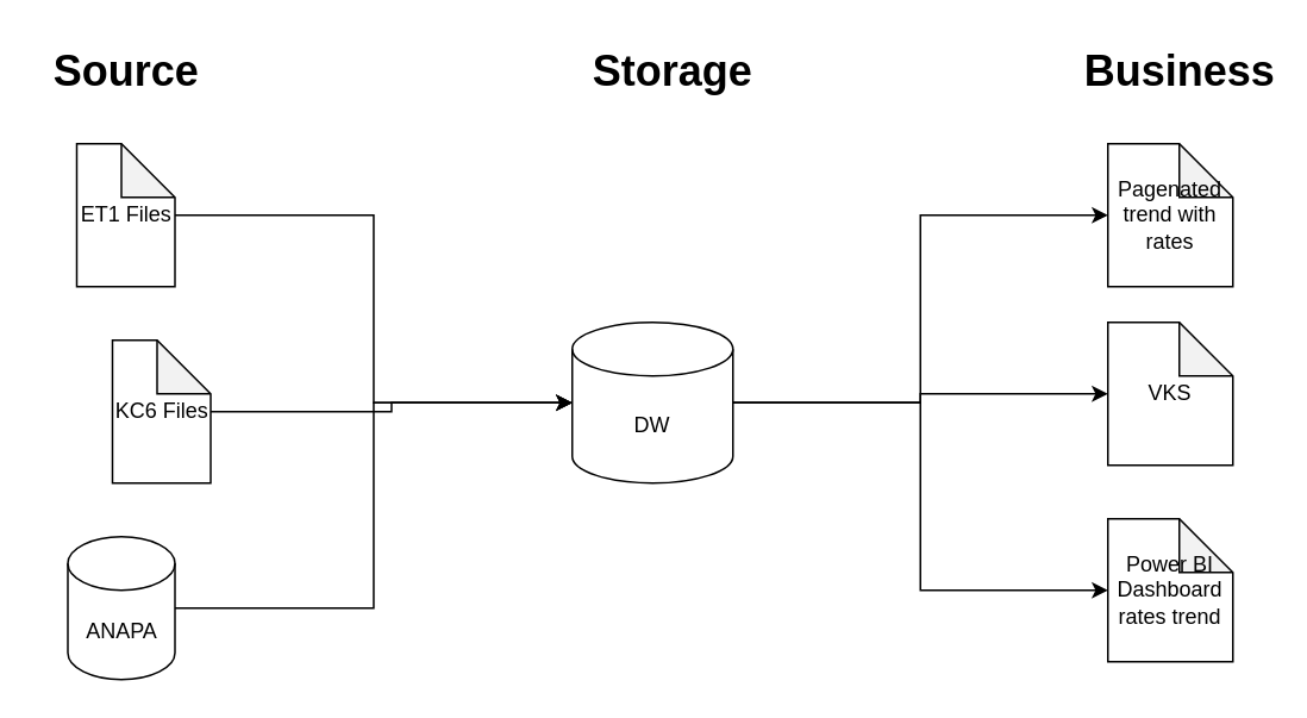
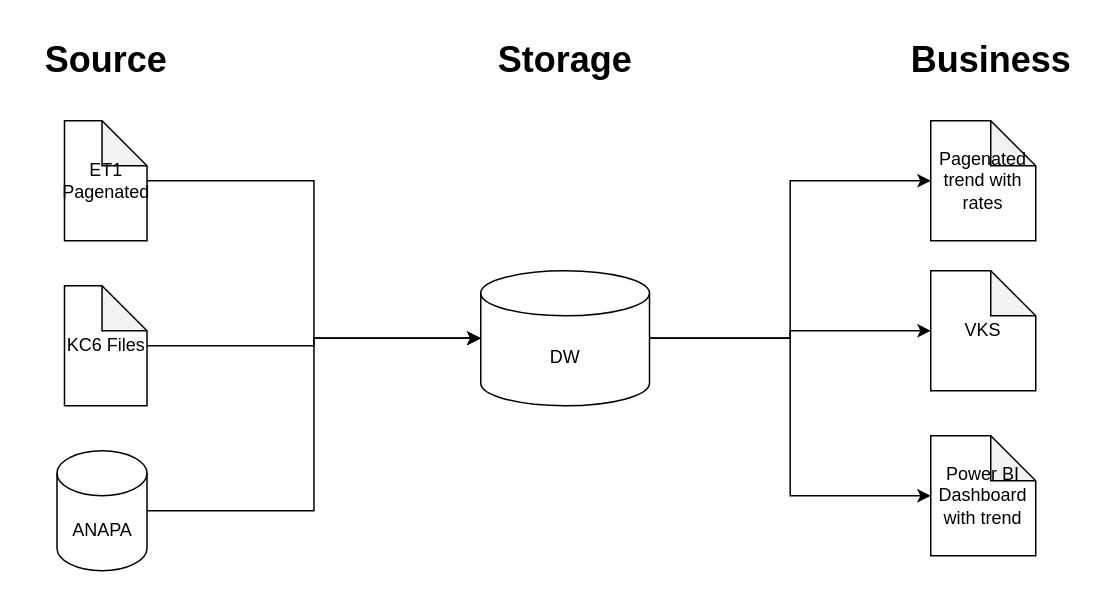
  <mxCell id="0" />
  <mxCell id="1" parent="0" />
  <mxCell id="2" value="Source" style="text;strokeColor=none;fillColor=none;html=1;fontSize=24;fontStyle=1;verticalAlign=middle;align=center;" vertex="1" parent="1"><mxGeometry x="20" y="20" width="100" height="40" as="geometry" /></mxCell>
  <mxCell id="3" style="edgeStyle=orthogonalEdgeStyle;rounded=0;orthogonalLoop=1;jettySize=auto;html=1;entryX=0;entryY=0.5;entryDx=0;entryDy=0;entryPerimeter=0;" edge="1" parent="1" source="4" target="12"><mxGeometry relative="1" as="geometry" /></mxCell>
- <mxCell id="4" value="ЕТ1 Files" style="shape=note;whiteSpace=wrap;html=1;backgroundOutline=1;darkOpacity=0.05;" vertex="1" parent="1"><mxGeometry x="42.5" y="80" width="55" height="80" as="geometry" /></mxCell>
+ <mxCell id="4" value="ЕТ1 Pagenated" style="shape=note;whiteSpace=wrap;html=1;backgroundOutline=1;darkOpacity=0.05;" vertex="1" parent="1"><mxGeometry x="42.5" y="80" width="55" height="80" as="geometry" /></mxCell>
  <mxCell id="5" style="edgeStyle=orthogonalEdgeStyle;rounded=0;orthogonalLoop=1;jettySize=auto;html=1;" edge="1" parent="1" source="6" target="12"><mxGeometry relative="1" as="geometry" /></mxCell>
- <mxCell id="6" value="KC6 Files" style="shape=note;whiteSpace=wrap;html=1;backgroundOutline=1;darkOpacity=0.05;" vertex="1" parent="1"><mxGeometry x="62.5" y="190" width="55" height="80" as="geometry" /></mxCell>
+ <mxCell id="6" value="KC6 Files" style="shape=note;whiteSpace=wrap;html=1;backgroundOutline=1;darkOpacity=0.05;" vertex="1" parent="1"><mxGeometry x="42.5" y="190" width="55" height="80" as="geometry" /></mxCell>
  <mxCell id="7" style="edgeStyle=orthogonalEdgeStyle;rounded=0;orthogonalLoop=1;jettySize=auto;html=1;entryX=0;entryY=0.5;entryDx=0;entryDy=0;entryPerimeter=0;" edge="1" parent="1" source="8" target="12"><mxGeometry relative="1" as="geometry" /></mxCell>
  <mxCell id="8" value="ANAPA" style="shape=cylinder3;whiteSpace=wrap;html=1;boundedLbl=1;backgroundOutline=1;size=15;" vertex="1" parent="1"><mxGeometry x="37.5" y="300" width="60" height="80" as="geometry" /></mxCell>
  <mxCell id="9" style="edgeStyle=orthogonalEdgeStyle;rounded=0;orthogonalLoop=1;jettySize=auto;html=1;entryX=0;entryY=0.5;entryDx=0;entryDy=0;entryPerimeter=0;" edge="1" parent="1" source="12" target="15"><mxGeometry relative="1" as="geometry"><mxPoint x="600" y="120" as="targetPoint" /></mxGeometry></mxCell>
  <mxCell id="10" style="edgeStyle=orthogonalEdgeStyle;rounded=0;orthogonalLoop=1;jettySize=auto;html=1;entryX=0;entryY=0.5;entryDx=0;entryDy=0;entryPerimeter=0;" edge="1" parent="1" source="12" target="16"><mxGeometry relative="1" as="geometry" /></mxCell>
  <mxCell id="11" style="edgeStyle=orthogonalEdgeStyle;rounded=0;orthogonalLoop=1;jettySize=auto;html=1;" edge="1" parent="1" source="12" target="17"><mxGeometry relative="1" as="geometry" /></mxCell>
- <mxCell id="12" value="DW" style="shape=cylinder3;whiteSpace=wrap;html=1;boundedLbl=1;backgroundOutline=1;size=15;" vertex="1" parent="1"><mxGeometry x="320" y="180" width="90" height="90" as="geometry" /></mxCell>
+ <mxCell id="12" value="DW" style="shape=cylinder3;whiteSpace=wrap;html=1;boundedLbl=1;backgroundOutline=1;size=15;" vertex="1" parent="1"><mxGeometry x="320" y="180" width="112.5" height="90" as="geometry" /></mxCell>
  <mxCell id="13" value="Storage" style="text;strokeColor=none;fillColor=none;html=1;fontSize=24;fontStyle=1;verticalAlign=middle;align=center;" vertex="1" parent="1"><mxGeometry x="326.25" y="20" width="100" height="40" as="geometry" /></mxCell>
  <mxCell id="14" value="Business" style="text;strokeColor=none;fillColor=none;html=1;fontSize=24;fontStyle=1;verticalAlign=middle;align=center;" vertex="1" parent="1"><mxGeometry x="610" y="20" width="100" height="40" as="geometry" /></mxCell>
  <mxCell id="15" value="Pagenated trend with rates" style="shape=note;whiteSpace=wrap;html=1;backgroundOutline=1;darkOpacity=0.05;" vertex="1" parent="1"><mxGeometry x="620" y="80" width="70" height="80" as="geometry" /></mxCell>
- <mxCell id="16" value="Power BI Dashboard rates trend" style="shape=note;whiteSpace=wrap;html=1;backgroundOutline=1;darkOpacity=0.05;" vertex="1" parent="1"><mxGeometry x="620" y="290" width="70" height="80" as="geometry" /></mxCell>
+ <mxCell id="16" value="Power BI Dashboard with trend" style="shape=note;whiteSpace=wrap;html=1;backgroundOutline=1;darkOpacity=0.05;" vertex="1" parent="1"><mxGeometry x="620" y="290" width="70" height="80" as="geometry" /></mxCell>
  <mxCell id="17" value="VKS" style="shape=note;whiteSpace=wrap;html=1;backgroundOutline=1;darkOpacity=0.05;" vertex="1" parent="1"><mxGeometry x="620" y="180" width="70" height="80" as="geometry" /></mxCell>
